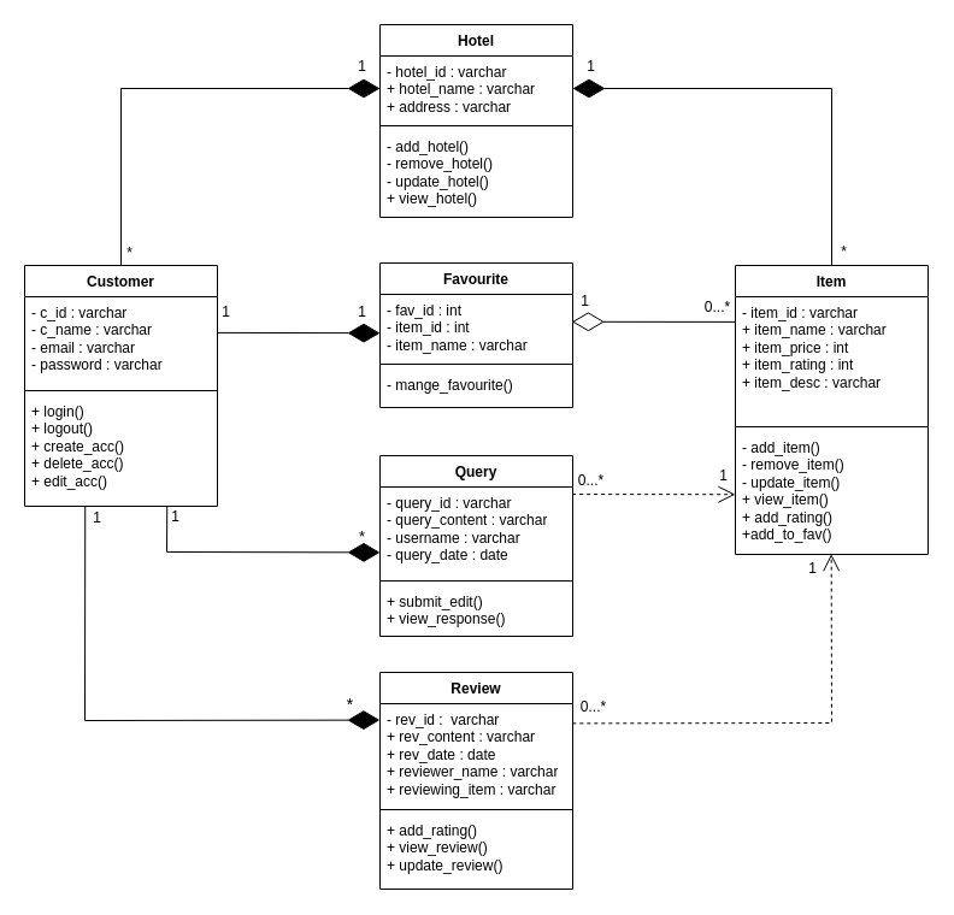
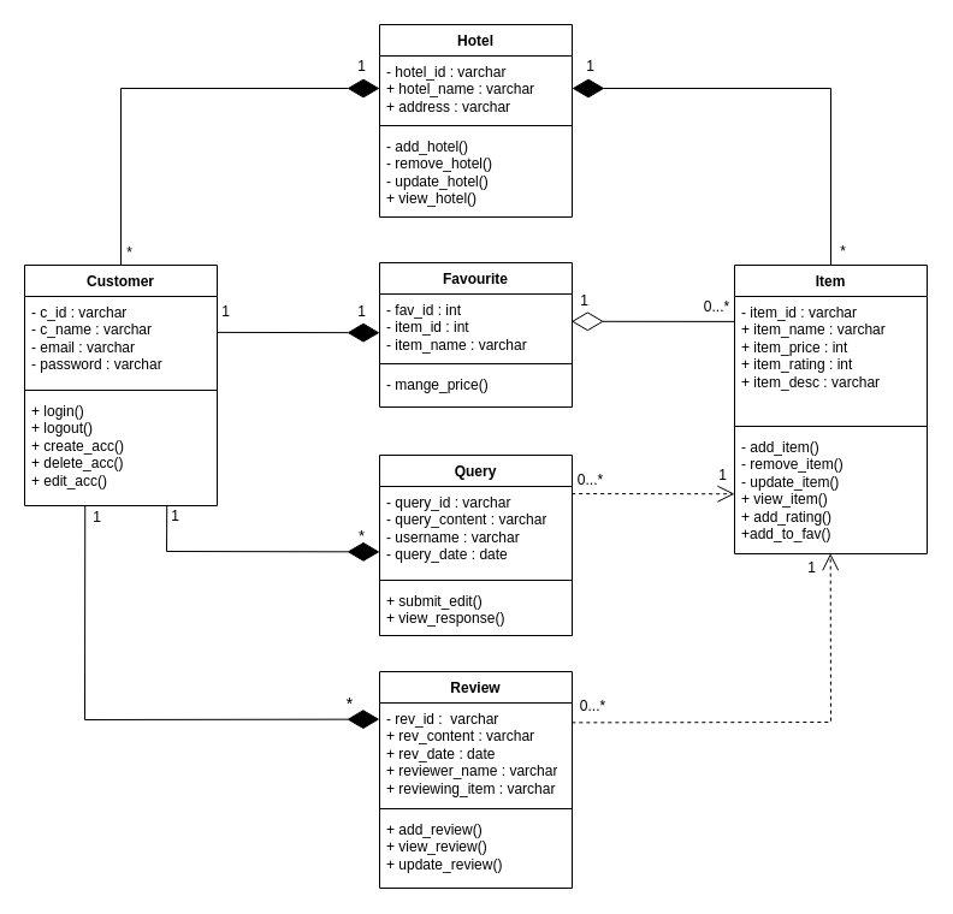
  <mxCell id="0" />
  <mxCell id="1" parent="0" />
  <mxCell id="2" value="Query" style="swimlane;fontStyle=1;align=center;verticalAlign=top;childLayout=stackLayout;horizontal=1;startSize=26;horizontalStack=0;resizeParent=1;resizeParentMax=0;resizeLast=0;collapsible=1;marginBottom=0;whiteSpace=wrap;html=1;" parent="1" vertex="1"><mxGeometry x="315" y="378" width="160" height="150" as="geometry" /></mxCell>
  <mxCell id="3" value="- query_id : varchar&lt;br&gt;- query_content : varchar&lt;br&gt;- username : varchar&lt;br&gt;- query_date : date" style="text;strokeColor=none;fillColor=none;align=left;verticalAlign=top;spacingLeft=4;spacingRight=4;overflow=hidden;rotatable=0;points=[[0,0.5],[1,0.5]];portConstraint=eastwest;whiteSpace=wrap;html=1;" parent="2" vertex="1"><mxGeometry y="26" width="160" height="74" as="geometry" /></mxCell>
  <mxCell id="4" value="" style="line;strokeWidth=1;fillColor=none;align=left;verticalAlign=middle;spacingTop=-1;spacingLeft=3;spacingRight=3;rotatable=0;labelPosition=right;points=[];portConstraint=eastwest;strokeColor=inherit;" parent="2" vertex="1"><mxGeometry y="100" width="160" height="8" as="geometry" /></mxCell>
  <mxCell id="5" value="+ submit_edit()&lt;br&gt;+ view_response()" style="text;strokeColor=none;fillColor=none;align=left;verticalAlign=top;spacingLeft=4;spacingRight=4;overflow=hidden;rotatable=0;points=[[0,0.5],[1,0.5]];portConstraint=eastwest;whiteSpace=wrap;html=1;" parent="2" vertex="1"><mxGeometry y="108" width="160" height="42" as="geometry" /></mxCell>
  <mxCell id="6" value="Customer" style="swimlane;fontStyle=1;align=center;verticalAlign=top;childLayout=stackLayout;horizontal=1;startSize=26;horizontalStack=0;resizeParent=1;resizeParentMax=0;resizeLast=0;collapsible=1;marginBottom=0;whiteSpace=wrap;html=1;" parent="1" vertex="1"><mxGeometry x="20" y="220" width="160" height="200" as="geometry" /></mxCell>
  <mxCell id="7" value="- c_id : varchar&lt;br&gt;- c_name : varchar&lt;br&gt;- email : varchar&lt;br&gt;- password : varchar" style="text;strokeColor=none;fillColor=none;align=left;verticalAlign=top;spacingLeft=4;spacingRight=4;overflow=hidden;rotatable=0;points=[[0,0.5],[1,0.5]];portConstraint=eastwest;whiteSpace=wrap;html=1;" parent="6" vertex="1"><mxGeometry y="26" width="160" height="74" as="geometry" /></mxCell>
  <mxCell id="8" value="" style="line;strokeWidth=1;fillColor=none;align=left;verticalAlign=middle;spacingTop=-1;spacingLeft=3;spacingRight=3;rotatable=0;labelPosition=right;points=[];portConstraint=eastwest;strokeColor=inherit;" parent="6" vertex="1"><mxGeometry y="100" width="160" height="8" as="geometry" /></mxCell>
  <mxCell id="9" value="+ login()&lt;br&gt;+ logout()&lt;br&gt;+ create_acc()&lt;br&gt;+ delete_acc()&lt;br&gt;+ edit_acc()" style="text;strokeColor=none;fillColor=none;align=left;verticalAlign=top;spacingLeft=4;spacingRight=4;overflow=hidden;rotatable=0;points=[[0,0.5],[1,0.5]];portConstraint=eastwest;whiteSpace=wrap;html=1;" parent="6" vertex="1"><mxGeometry y="108" width="160" height="92" as="geometry" /></mxCell>
  <mxCell id="10" value="Favourite" style="swimlane;fontStyle=1;align=center;verticalAlign=top;childLayout=stackLayout;horizontal=1;startSize=26;horizontalStack=0;resizeParent=1;resizeParentMax=0;resizeLast=0;collapsible=1;marginBottom=0;whiteSpace=wrap;html=1;" parent="1" vertex="1"><mxGeometry x="315" y="218" width="160" height="120" as="geometry" /></mxCell>
  <mxCell id="11" value="- fav_id : int&lt;br&gt;- item_id : int&lt;br&gt;- item_name : varchar" style="text;strokeColor=none;fillColor=none;align=left;verticalAlign=top;spacingLeft=4;spacingRight=4;overflow=hidden;rotatable=0;points=[[0,0.5],[1,0.5]];portConstraint=eastwest;whiteSpace=wrap;html=1;" parent="10" vertex="1"><mxGeometry y="26" width="160" height="54" as="geometry" /></mxCell>
  <mxCell id="12" value="" style="line;strokeWidth=1;fillColor=none;align=left;verticalAlign=middle;spacingTop=-1;spacingLeft=3;spacingRight=3;rotatable=0;labelPosition=right;points=[];portConstraint=eastwest;strokeColor=inherit;" parent="10" vertex="1"><mxGeometry y="80" width="160" height="8" as="geometry" /></mxCell>
- <mxCell id="13" value="- mange_favourite()" style="text;strokeColor=none;fillColor=none;align=left;verticalAlign=top;spacingLeft=4;spacingRight=4;overflow=hidden;rotatable=0;points=[[0,0.5],[1,0.5]];portConstraint=eastwest;whiteSpace=wrap;html=1;" parent="10" vertex="1"><mxGeometry y="88" width="160" height="32" as="geometry" /></mxCell>
+ <mxCell id="13" value="- mange_price()" style="text;strokeColor=none;fillColor=none;align=left;verticalAlign=top;spacingLeft=4;spacingRight=4;overflow=hidden;rotatable=0;points=[[0,0.5],[1,0.5]];portConstraint=eastwest;whiteSpace=wrap;html=1;" parent="10" vertex="1"><mxGeometry y="88" width="160" height="32" as="geometry" /></mxCell>
  <mxCell id="14" value="Hotel" style="swimlane;fontStyle=1;align=center;verticalAlign=top;childLayout=stackLayout;horizontal=1;startSize=26;horizontalStack=0;resizeParent=1;resizeParentMax=0;resizeLast=0;collapsible=1;marginBottom=0;whiteSpace=wrap;html=1;" parent="1" vertex="1"><mxGeometry x="315" y="20" width="160" height="160" as="geometry" /></mxCell>
  <mxCell id="15" value="- hotel_id : varchar&lt;br&gt;+ hotel_name : varchar&lt;br&gt;+ address : varchar" style="text;strokeColor=none;fillColor=none;align=left;verticalAlign=top;spacingLeft=4;spacingRight=4;overflow=hidden;rotatable=0;points=[[0,0.5],[1,0.5]];portConstraint=eastwest;whiteSpace=wrap;html=1;" parent="14" vertex="1"><mxGeometry y="26" width="160" height="54" as="geometry" /></mxCell>
  <mxCell id="16" value="" style="line;strokeWidth=1;fillColor=none;align=left;verticalAlign=middle;spacingTop=-1;spacingLeft=3;spacingRight=3;rotatable=0;labelPosition=right;points=[];portConstraint=eastwest;strokeColor=inherit;" parent="14" vertex="1"><mxGeometry y="80" width="160" height="8" as="geometry" /></mxCell>
  <mxCell id="17" value="- add_hotel()&lt;br&gt;- remove_hotel()&lt;br&gt;- update_hotel()&lt;br&gt;+ view_hotel()" style="text;strokeColor=none;fillColor=none;align=left;verticalAlign=top;spacingLeft=4;spacingRight=4;overflow=hidden;rotatable=0;points=[[0,0.5],[1,0.5]];portConstraint=eastwest;whiteSpace=wrap;html=1;" parent="14" vertex="1"><mxGeometry y="88" width="160" height="72" as="geometry" /></mxCell>
  <mxCell id="18" value="Item" style="swimlane;fontStyle=1;align=center;verticalAlign=top;childLayout=stackLayout;horizontal=1;startSize=26;horizontalStack=0;resizeParent=1;resizeParentMax=0;resizeLast=0;collapsible=1;marginBottom=0;whiteSpace=wrap;html=1;" parent="1" vertex="1"><mxGeometry x="610" y="220" width="160" height="240" as="geometry" /></mxCell>
  <mxCell id="19" value="- item_id : varchar&lt;br&gt;+ item_name : varchar&lt;br&gt;+ item_price : int&lt;br&gt;+ item_rating : int&lt;br&gt;+ item_desc : varchar" style="text;strokeColor=none;fillColor=none;align=left;verticalAlign=top;spacingLeft=4;spacingRight=4;overflow=hidden;rotatable=0;points=[[0,0.5],[1,0.5]];portConstraint=eastwest;whiteSpace=wrap;html=1;" parent="18" vertex="1"><mxGeometry y="26" width="160" height="104" as="geometry" /></mxCell>
  <mxCell id="20" value="" style="line;strokeWidth=1;fillColor=none;align=left;verticalAlign=middle;spacingTop=-1;spacingLeft=3;spacingRight=3;rotatable=0;labelPosition=right;points=[];portConstraint=eastwest;strokeColor=inherit;" parent="18" vertex="1"><mxGeometry y="130" width="160" height="8" as="geometry" /></mxCell>
  <mxCell id="21" value="- add_item()&lt;br&gt;- remove_item()&lt;br&gt;- update_item()&lt;br&gt;+ view_item()&lt;br&gt;+ add_rating()&lt;br&gt;+add_to_fav()" style="text;strokeColor=none;fillColor=none;align=left;verticalAlign=top;spacingLeft=4;spacingRight=4;overflow=hidden;rotatable=0;points=[[0,0.5],[1,0.5]];portConstraint=eastwest;whiteSpace=wrap;html=1;" parent="18" vertex="1"><mxGeometry y="138" width="160" height="102" as="geometry" /></mxCell>
  <mxCell id="22" value="Review" style="swimlane;fontStyle=1;align=center;verticalAlign=top;childLayout=stackLayout;horizontal=1;startSize=26;horizontalStack=0;resizeParent=1;resizeParentMax=0;resizeLast=0;collapsible=1;marginBottom=0;whiteSpace=wrap;html=1;" parent="1" vertex="1"><mxGeometry x="315" y="558" width="160" height="180" as="geometry" /></mxCell>
  <mxCell id="23" value="- rev_id :&amp;nbsp; varchar&lt;br&gt;+ rev_content : varchar&lt;br&gt;+ rev_date : date&lt;br&gt;+ reviewer_name : varchar&lt;br&gt;+ reviewing_item : varchar" style="text;strokeColor=none;fillColor=none;align=left;verticalAlign=top;spacingLeft=4;spacingRight=4;overflow=hidden;rotatable=0;points=[[0,0.5],[1,0.5]];portConstraint=eastwest;whiteSpace=wrap;html=1;" parent="22" vertex="1"><mxGeometry y="26" width="160" height="84" as="geometry" /></mxCell>
  <mxCell id="24" value="" style="line;strokeWidth=1;fillColor=none;align=left;verticalAlign=middle;spacingTop=-1;spacingLeft=3;spacingRight=3;rotatable=0;labelPosition=right;points=[];portConstraint=eastwest;strokeColor=inherit;" parent="22" vertex="1"><mxGeometry y="110" width="160" height="8" as="geometry" /></mxCell>
- <mxCell id="25" value="+ add_rating()&lt;br&gt;+ view_review()&lt;br&gt;+ update_review()" style="text;strokeColor=none;fillColor=none;align=left;verticalAlign=top;spacingLeft=4;spacingRight=4;overflow=hidden;rotatable=0;points=[[0,0.5],[1,0.5]];portConstraint=eastwest;whiteSpace=wrap;html=1;" parent="22" vertex="1"><mxGeometry y="118" width="160" height="62" as="geometry" /></mxCell>
+ <mxCell id="25" value="+ add_review()&lt;br&gt;+ view_review()&lt;br&gt;+ update_review()" style="text;strokeColor=none;fillColor=none;align=left;verticalAlign=top;spacingLeft=4;spacingRight=4;overflow=hidden;rotatable=0;points=[[0,0.5],[1,0.5]];portConstraint=eastwest;whiteSpace=wrap;html=1;" parent="22" vertex="1"><mxGeometry y="118" width="160" height="62" as="geometry" /></mxCell>
  <mxCell id="26" value="" style="endArrow=diamondThin;endFill=1;endSize=24;html=1;rounded=0;exitX=0.5;exitY=0;exitDx=0;exitDy=0;entryX=0;entryY=0.5;entryDx=0;entryDy=0;" parent="1" source="6" target="15" edge="1"><mxGeometry width="160" relative="1" as="geometry"><mxPoint x="320" y="200" as="sourcePoint" /><mxPoint x="310" y="70" as="targetPoint" /><Array as="points"><mxPoint x="100" y="73" /></Array></mxGeometry></mxCell>
  <mxCell id="27" value="*" style="text;html=1;align=center;verticalAlign=middle;resizable=0;points=[];autosize=1;strokeColor=none;fillColor=none;" parent="1" vertex="1"><mxGeometry x="92" y="195" width="30" height="30" as="geometry" /></mxCell>
  <mxCell id="28" value="1" style="text;html=1;align=center;verticalAlign=middle;resizable=0;points=[];autosize=1;strokeColor=none;fillColor=none;" parent="1" vertex="1"><mxGeometry x="285" y="40" width="30" height="30" as="geometry" /></mxCell>
  <mxCell id="29" value="" style="endArrow=diamondThin;endFill=1;endSize=24;html=1;rounded=0;exitX=0.5;exitY=0;exitDx=0;exitDy=0;entryX=1;entryY=0.5;entryDx=0;entryDy=0;" parent="1" source="18" target="15" edge="1"><mxGeometry width="160" relative="1" as="geometry"><mxPoint x="660" y="200" as="sourcePoint" /><mxPoint x="630" y="100" as="targetPoint" /><Array as="points"><mxPoint x="690" y="73" /></Array></mxGeometry></mxCell>
  <mxCell id="30" value="1" style="text;html=1;align=center;verticalAlign=middle;resizable=0;points=[];autosize=1;strokeColor=none;fillColor=none;" parent="1" vertex="1"><mxGeometry x="475" y="40" width="30" height="30" as="geometry" /></mxCell>
  <mxCell id="31" value="*" style="text;html=1;align=center;verticalAlign=middle;resizable=0;points=[];autosize=1;strokeColor=none;fillColor=none;" parent="1" vertex="1"><mxGeometry x="685" y="194" width="30" height="30" as="geometry" /></mxCell>
  <mxCell id="32" value="" style="endArrow=diamondThin;endFill=1;endSize=24;html=1;rounded=0;exitX=0.739;exitY=1.001;exitDx=0;exitDy=0;exitPerimeter=0;entryX=0;entryY=0.735;entryDx=0;entryDy=0;entryPerimeter=0;" parent="1" source="9" target="3" edge="1"><mxGeometry width="160" relative="1" as="geometry"><mxPoint x="80" y="350" as="sourcePoint" /><mxPoint x="240" y="350" as="targetPoint" /><Array as="points"><mxPoint x="138" y="458" /></Array></mxGeometry></mxCell>
  <mxCell id="33" value="&lt;font style=&quot;font-size: 13px;&quot;&gt;*&lt;/font&gt;" style="text;html=1;align=center;verticalAlign=middle;resizable=0;points=[];autosize=1;strokeColor=none;fillColor=none;strokeWidth=1;" parent="1" vertex="1"><mxGeometry x="285" y="430" width="30" height="30" as="geometry" /></mxCell>
  <mxCell id="34" value="1" style="text;html=1;align=center;verticalAlign=middle;resizable=0;points=[];autosize=1;strokeColor=none;fillColor=none;" parent="1" vertex="1"><mxGeometry x="130" y="414" width="30" height="30" as="geometry" /></mxCell>
  <mxCell id="35" value="1" style="text;html=1;align=center;verticalAlign=middle;resizable=0;points=[];autosize=1;strokeColor=none;fillColor=none;" parent="1" vertex="1"><mxGeometry x="172" y="244" width="30" height="30" as="geometry" /></mxCell>
  <mxCell id="36" value="" style="endArrow=diamondThin;endFill=1;endSize=24;html=1;rounded=0;exitX=1.001;exitY=0.404;exitDx=0;exitDy=0;exitPerimeter=0;entryX=0;entryY=0.596;entryDx=0;entryDy=0;entryPerimeter=0;" parent="1" source="7" target="11" edge="1"><mxGeometry width="160" relative="1" as="geometry"><mxPoint x="-10" y="410" as="sourcePoint" /><mxPoint x="150" y="410" as="targetPoint" /></mxGeometry></mxCell>
  <mxCell id="37" value="1" style="text;html=1;align=center;verticalAlign=middle;resizable=0;points=[];autosize=1;strokeColor=none;fillColor=none;" parent="1" vertex="1"><mxGeometry x="285" y="244" width="30" height="30" as="geometry" /></mxCell>
  <mxCell id="38" value="" style="endArrow=diamondThin;endFill=1;endSize=24;html=1;rounded=0;exitX=0.314;exitY=0.998;exitDx=0;exitDy=0;exitPerimeter=0;entryX=-0.001;entryY=0.162;entryDx=0;entryDy=0;entryPerimeter=0;" parent="1" source="9" target="23" edge="1"><mxGeometry width="160" relative="1" as="geometry"><mxPoint x="42" y="540" as="sourcePoint" /><mxPoint x="202" y="540" as="targetPoint" /><Array as="points"><mxPoint x="70" y="598" /></Array></mxGeometry></mxCell>
  <mxCell id="39" value="1" style="text;html=1;align=center;verticalAlign=middle;resizable=0;points=[];autosize=1;strokeColor=none;fillColor=none;" parent="1" vertex="1"><mxGeometry x="65" y="415" width="30" height="30" as="geometry" /></mxCell>
  <mxCell id="40" value="*" style="text;html=1;align=center;verticalAlign=middle;resizable=0;points=[];autosize=1;strokeColor=none;fillColor=none;fontSize=14;" parent="1" vertex="1"><mxGeometry x="275" y="570" width="30" height="30" as="geometry" /></mxCell>
  <mxCell id="41" value="" style="endArrow=diamondThin;endFill=0;endSize=24;html=1;rounded=0;exitX=-0.002;exitY=0.201;exitDx=0;exitDy=0;exitPerimeter=0;entryX=0.996;entryY=0.422;entryDx=0;entryDy=0;entryPerimeter=0;" parent="1" source="19" target="11" edge="1"><mxGeometry width="160" relative="1" as="geometry"><mxPoint x="160" y="380" as="sourcePoint" /><mxPoint x="550" y="310" as="targetPoint" /></mxGeometry></mxCell>
  <mxCell id="42" value="1" style="text;html=1;align=center;verticalAlign=middle;resizable=0;points=[];autosize=1;strokeColor=none;fillColor=none;" parent="1" vertex="1"><mxGeometry x="470" y="235" width="30" height="30" as="geometry" /></mxCell>
  <mxCell id="43" value="0...*" style="text;html=1;align=center;verticalAlign=middle;resizable=0;points=[];autosize=1;strokeColor=none;fillColor=none;" parent="1" vertex="1"><mxGeometry x="570" y="240" width="50" height="30" as="geometry" /></mxCell>
  <mxCell id="44" value="" style="endArrow=open;endFill=1;endSize=12;html=1;rounded=0;exitX=0.998;exitY=0.082;exitDx=0;exitDy=0;exitPerimeter=0;entryX=0;entryY=0.512;entryDx=0;entryDy=0;entryPerimeter=0;dashed=1;" parent="1" source="3" target="21" edge="1"><mxGeometry width="160" relative="1" as="geometry"><mxPoint x="140" y="300" as="sourcePoint" /><mxPoint x="610" y="410" as="targetPoint" /></mxGeometry></mxCell>
  <mxCell id="45" value="1" style="text;html=1;align=center;verticalAlign=middle;resizable=0;points=[];autosize=1;strokeColor=none;fillColor=none;" parent="1" vertex="1"><mxGeometry x="585" y="380" width="30" height="30" as="geometry" /></mxCell>
  <mxCell id="46" value="0...*" style="text;html=1;align=center;verticalAlign=middle;resizable=0;points=[];autosize=1;strokeColor=none;fillColor=none;" parent="1" vertex="1"><mxGeometry x="465" y="384" width="50" height="30" as="geometry" /></mxCell>
  <mxCell id="47" value="" style="endArrow=open;endFill=1;endSize=12;html=1;rounded=0;exitX=0.999;exitY=0.195;exitDx=0;exitDy=0;exitPerimeter=0;entryX=0.498;entryY=0.997;entryDx=0;entryDy=0;entryPerimeter=0;dashed=1;" parent="1" source="23" target="21" edge="1"><mxGeometry width="160" relative="1" as="geometry"><mxPoint x="485" y="420" as="sourcePoint" /><mxPoint x="620" y="420" as="targetPoint" /><Array as="points"><mxPoint x="690" y="600" /></Array></mxGeometry></mxCell>
  <mxCell id="48" value="0...*" style="text;html=1;align=center;verticalAlign=middle;resizable=0;points=[];autosize=1;strokeColor=none;fillColor=none;" parent="1" vertex="1"><mxGeometry x="467" y="572" width="50" height="30" as="geometry" /></mxCell>
  <mxCell id="49" value="1" style="text;html=1;align=center;verticalAlign=middle;resizable=0;points=[];autosize=1;strokeColor=none;fillColor=none;" parent="1" vertex="1"><mxGeometry x="659" y="457" width="30" height="30" as="geometry" /></mxCell>
